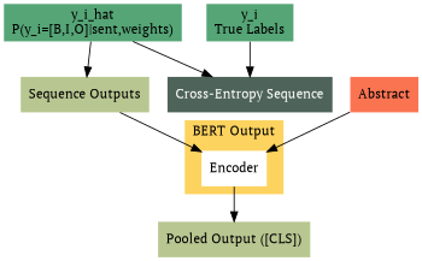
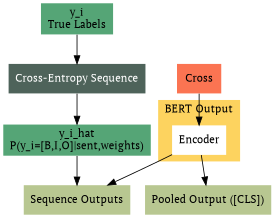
  digraph {
    fontname="PT Serif"
    node [color=None fillcolor="#b8c791" fontname="PT Serif" shape=rectangle style=filled]
    edge [fontname="PT Serif"]
    n1 [fillcolor=white label=Encoder]
    n2 [label="Pooled Output ([CLS])"]
    n3 [label="Sequence Outputs"]
-   n4 [fillcolor="#fb7452" label=Abstract]
+   n4 [fillcolor="#fb7452" label=Cross]
    n5 [fillcolor="#55a576" label="y_i_hat\nP(y_i=[B,I,O]|sent,weights)"]
    n6 [fillcolor="#4e635a" fontcolor=white label="Cross-Entropy Sequence"]
    n7 [fillcolor="#55a576" label="y_i\nTrue Labels"]
    subgraph cluster_1 {
      bgcolor="#fdd35f"
      color=None
      label="BERT Output"
      newrank=true
      rank=same
      n1
    }
    n1 -> n2
-   n3 -> n1
+   n1 -> n3
    n4 -> n1
    n5 -> n3
-   n5 -> n6
+   n6 -> n5
    n7 -> n6
  }
